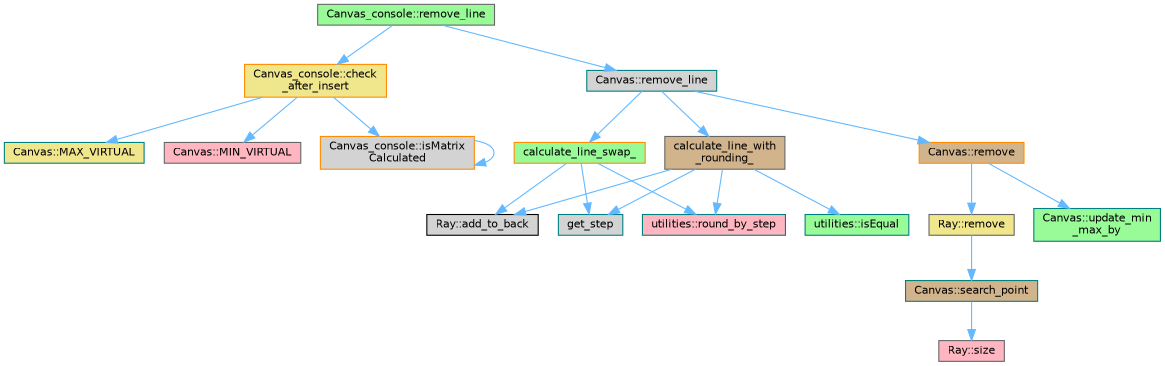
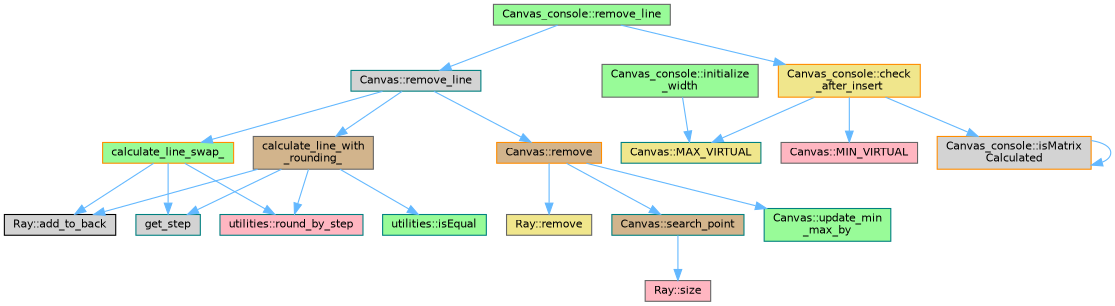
  digraph {
    rankdir=TB
    node [color=teal fillcolor=palegreen fontname=Helvetica fontsize=10 shape=box style=filled]
    edge [color=steelblue1 fontname=Helvetica fontsize=10 labelfontname=Helvetica labelfontsize=10 style=solid]
    n1 [color=gray40 fontcolor=black height=0.2 label="Canvas_console::remove_line" width=0.4]
    n2 [color=darkorange fillcolor=khaki height=0.2 label="Canvas_console::check\l_after_insert" width=0.4]
    n3 [fillcolor=lightgrey height=0.2 label="Canvas::remove_line" width=0.4]
    n4 [fillcolor=khaki height=0.2 label="Canvas::MAX_VIRTUAL" width=0.4]
    n5 [color=gray40 fillcolor=lightpink height=0.2 label="Canvas::MIN_VIRTUAL" width=0.4]
    n6 [color=darkorange fillcolor=lightgrey height=0.2 label="Canvas_console::isMatrix\lCalculated" width=0.4]
    n7 [color=darkorange height=0.2 label=calculate_line_swap_ width=0.4]
    n8 [color=gray40 fillcolor=tan height=0.2 label="calculate_line_with\l_rounding_" width=0.4]
    n9 [color=darkorange fillcolor=tan height=0.2 label="Canvas::remove" width=0.4]
+   n10 [color=gray40 height=0.2 label="Canvas_console::initialize\l_width" width=0.4]
    n11 [color=black fillcolor=lightgrey height=0.2 label="Ray::add_to_back" width=0.4]
    n12 [fillcolor=lightgrey height=0.2 label=get_step width=0.4]
    n13 [fillcolor=lightpink height=0.2 label="utilities::round_by_step" width=0.4]
    n14 [height=0.2 label="utilities::isEqual" width=0.4]
    n15 [color=gray40 fillcolor=khaki height=0.2 label="Ray::remove" width=0.4]
    n16 [fillcolor=tan height=0.2 label="Canvas::search_point" width=0.4]
    n17 [height=0.2 label="Canvas::update_min\l_max_by" width=0.4]
    n18 [color=gray40 fillcolor=lightpink height=0.2 label="Ray::size" width=0.4]
    n1 -> n2
    n1 -> n3
    n2 -> n4
    n2 -> n5
    n2 -> n6
    n3 -> n7
    n3 -> n8
    n3 -> n9
    n6 -> n6
    n7 -> n11
    n7 -> n12
    n7 -> n13
    n8 -> n11
    n8 -> n12
    n8 -> n13
    n8 -> n14
    n9 -> n15
-   n15 -> n16
+   n9 -> n16
    n9 -> n17
+   n10 -> n4
    n16 -> n18
  }
